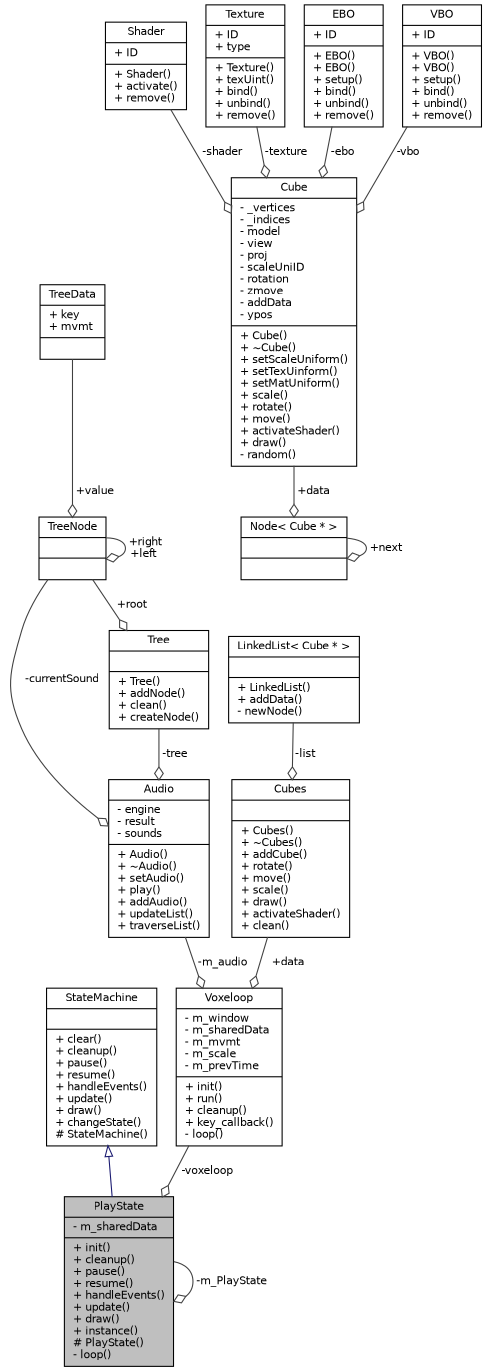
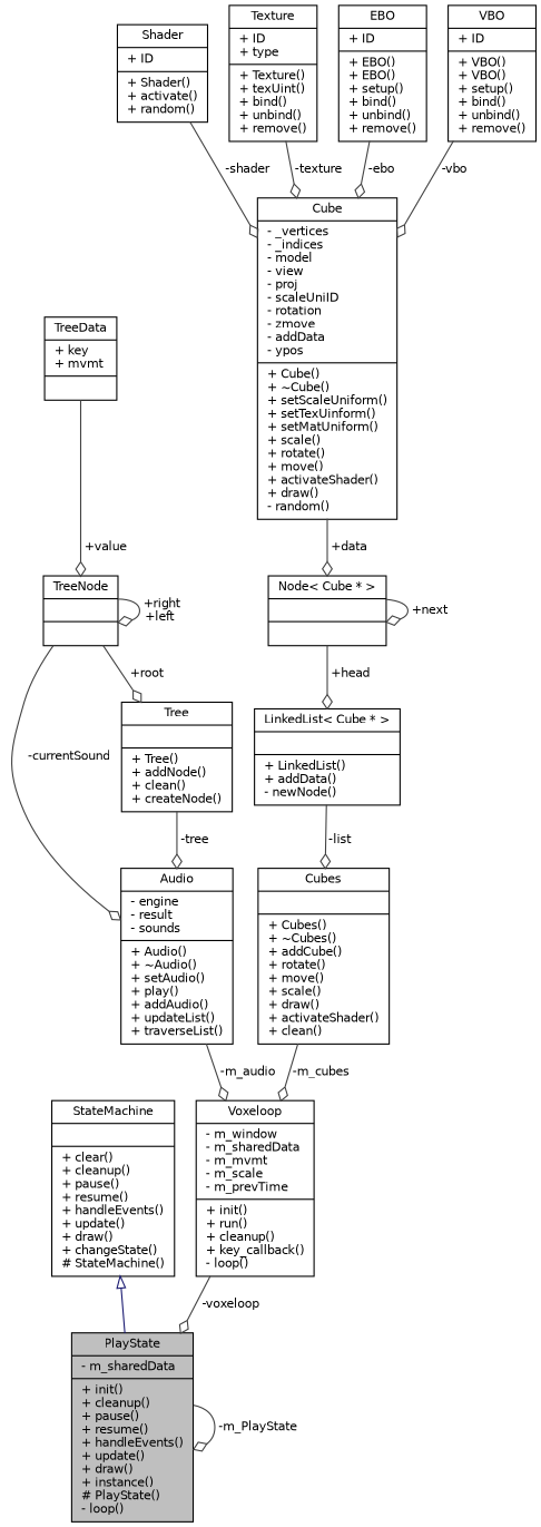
  digraph {
    node [color=black fillcolor=white fontname=Helvetica fontsize=10 shape=record style=filled]
    edge [arrowhead=odiamond color=grey25 fontname=Helvetica fontsize=10 labelfontname=Helvetica labelfontsize=10 style=solid]
    n1 [fillcolor=grey75 fontcolor=black height=0.2 label="{PlayState\n|- m_sharedData\l|+ init()\l+ cleanup()\l+ pause()\l+ resume()\l+ handleEvents()\l+ update()\l+ draw()\l+ instance()\l# PlayState()\l- loop()\l}" width=0.4]
    n2 [height=0.2 label="{StateMachine\n||+ clear()\l+ cleanup()\l+ pause()\l+ resume()\l+ handleEvents()\l+ update()\l+ draw()\l+ changeState()\l# StateMachine()\l}" width=0.4]
    n3 [height=0.2 label="{Voxeloop\n|- m_window\l- m_sharedData\l- m_mvmt\l- m_scale\l- m_prevTime\l|+ init()\l+ run()\l+ cleanup()\l+ key_callback()\l- loop()\l}" width=0.4]
    n4 [height=0.2 label="{Audio\n|- engine\l- result\l- sounds\l|+ Audio()\l+ ~Audio()\l+ setAudio()\l+ play()\l+ addAudio()\l+ updateList()\l+ traverseList()\l}" width=0.4]
    n5 [height=0.2 label="{TreeNode\n||}" width=0.4]
    n6 [height=0.2 label="{Tree\n||+ Tree()\l+ addNode()\l+ clean()\l+ createNode()\l}" width=0.4]
    n7 [height=0.2 label="{TreeData\n|+ key\l+ mvmt\l|}" width=0.4]
    n8 [height=0.2 label="{Cubes\n||+ Cubes()\l+ ~Cubes()\l+ addCube()\l+ rotate()\l+ move()\l+ scale()\l+ draw()\l+ activateShader()\l+ clean()\l}" width=0.4]
    n9 [height=0.2 label="{LinkedList\< Cube * \>\n||+ LinkedList()\l+ addData()\l- newNode()\l}" width=0.4]
    n10 [height=0.2 label="{Node\< Cube * \>\n||}" width=0.4]
    n11 [height=0.2 label="{Cube\n|- _vertices\l- _indices\l- model\l- view\l- proj\l- scaleUniID\l- rotation\l- zmove\l- addData\l- ypos\l|+ Cube()\l+ ~Cube()\l+ setScaleUniform()\l+ setTexUinform()\l+ setMatUniform()\l+ scale()\l+ rotate()\l+ move()\l+ activateShader()\l+ draw()\l- random()\l}" width=0.4]
-   n12 [height=0.2 label="{Shader\n|+ ID\l|+ Shader()\l+ activate()\l+ remove()\l}" width=0.4]
+   n12 [height=0.2 label="{Shader\n|+ ID\l|+ Shader()\l+ activate()\l+ random()\l}" width=0.4]
    n13 [height=0.2 label="{Texture\n|+ ID\l+ type\l|+ Texture()\l+ texUint()\l+ bind()\l+ unbind()\l+ remove()\l}" width=0.4]
    n14 [height=0.2 label="{EBO\n|+ ID\l|+ EBO()\l+ EBO()\l+ setup()\l+ bind()\l+ unbind()\l+ remove()\l}" width=0.4]
    n15 [height=0.2 label="{VBO\n|+ ID\l|+ VBO()\l+ VBO()\l+ setup()\l+ bind()\l+ unbind()\l+ remove()\l}" width=0.4]
    n1 -> n1 [label=" -m_PlayState"]
    n2 -> n1 [arrowtail=onormal color=midnightblue dir=back arrowhead=""]
    n3 -> n1 [label=" -voxeloop"]
    n4 -> n3 [label=" -m_audio"]
    n5 -> n4 [label=" -currentSound"]
    n5 -> n5 [label=" +right\n+left"]
    n5 -> n6 [label=" +root"]
    n6 -> n4 [label=" -tree"]
    n7 -> n5 [label=" +value"]
-   n8 -> n3 [label=" +data"]
+   n8 -> n3 [label=" -m_cubes"]
    n9 -> n8 [label=" -list"]
+   n10 -> n9 [label=" +head"]
    n10 -> n10 [label=" +next"]
    n11 -> n10 [label=" +data"]
    n12 -> n11 [label=" -shader"]
    n13 -> n11 [label=" -texture"]
    n14 -> n11 [label=" -ebo"]
    n15 -> n11 [label=" -vbo"]
  }
